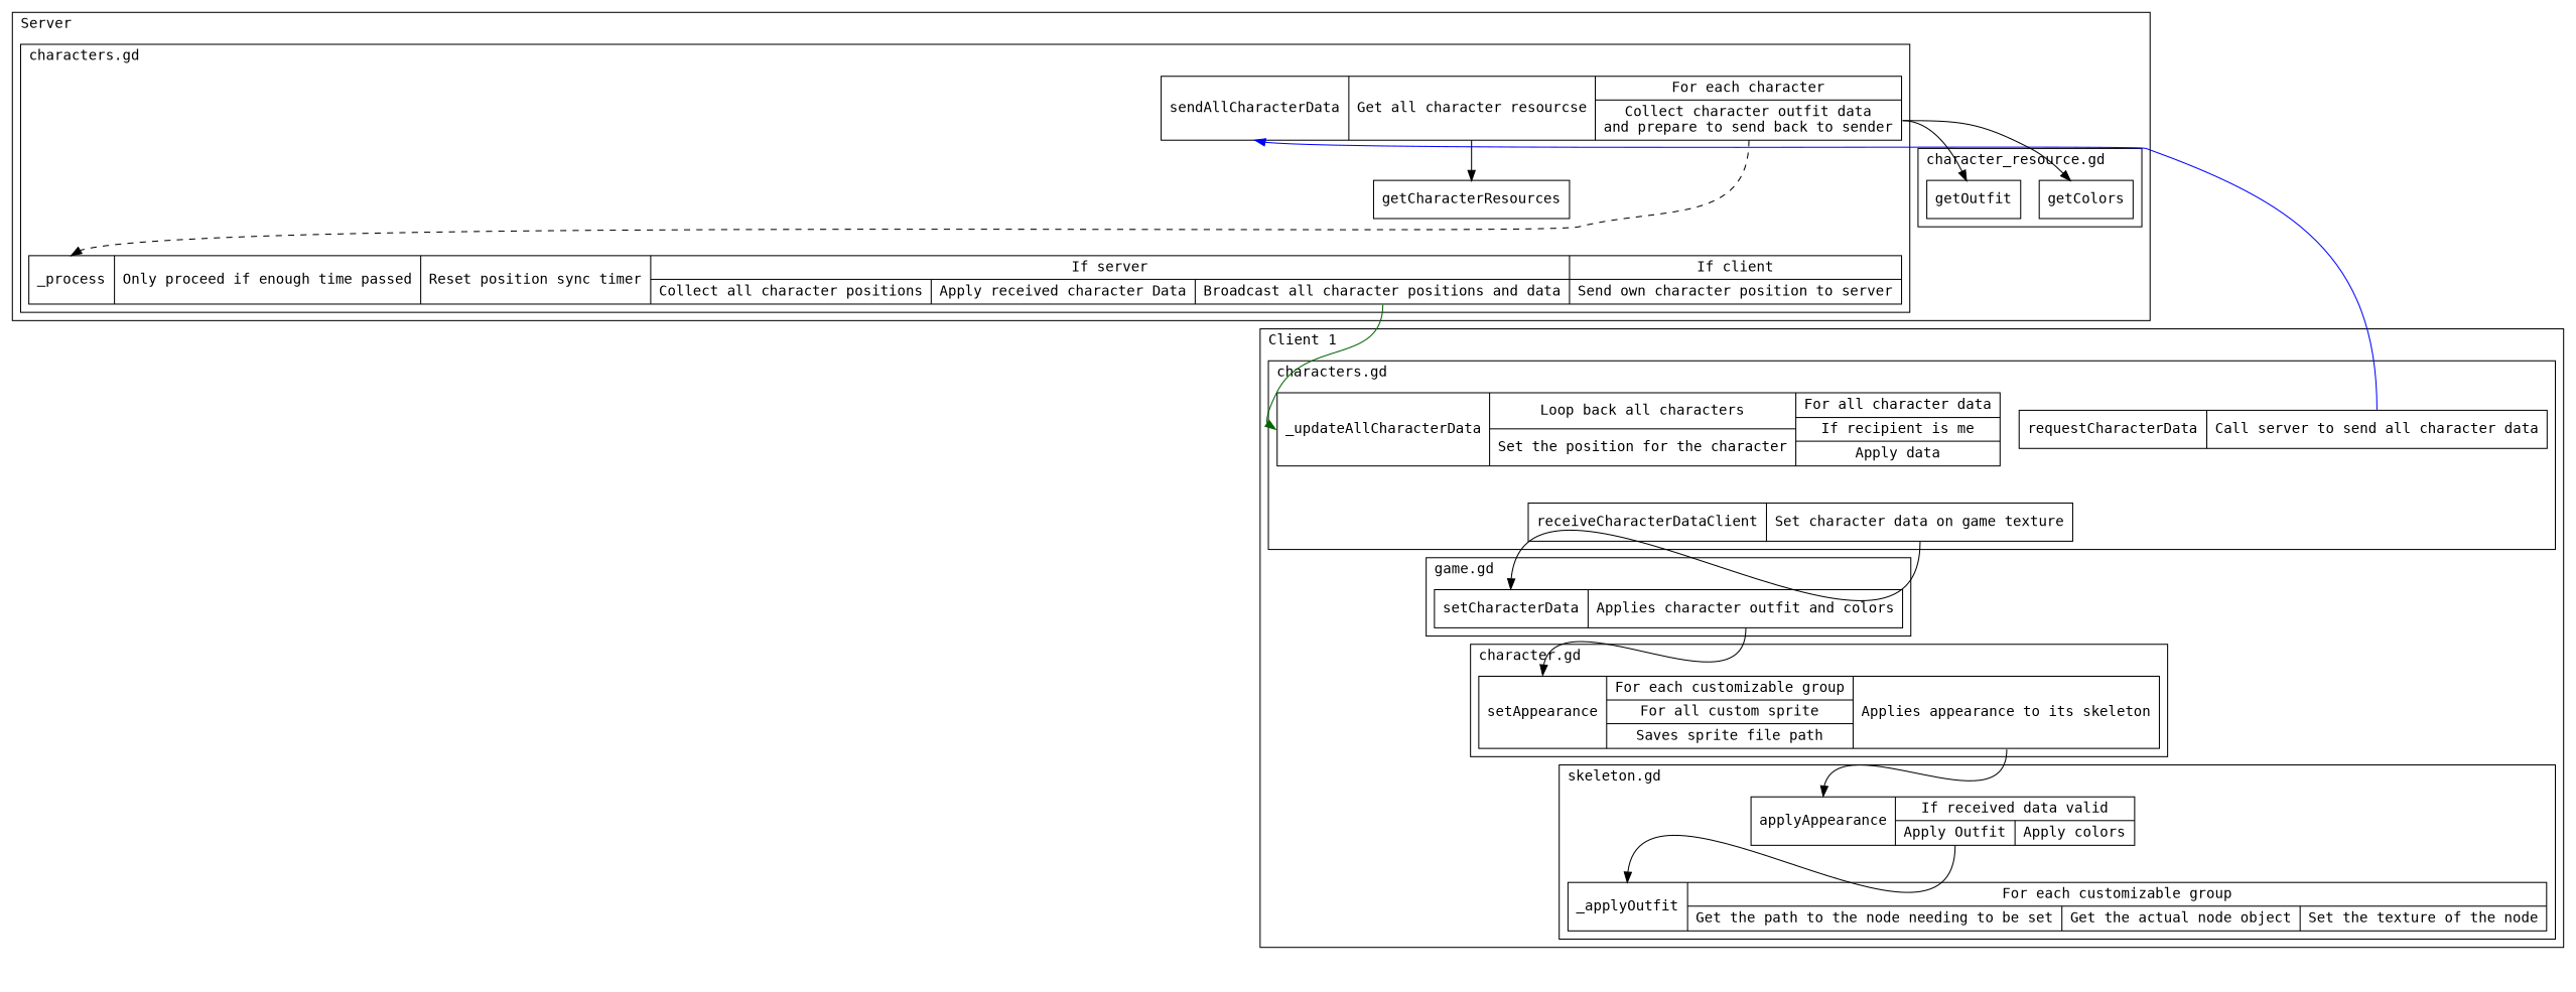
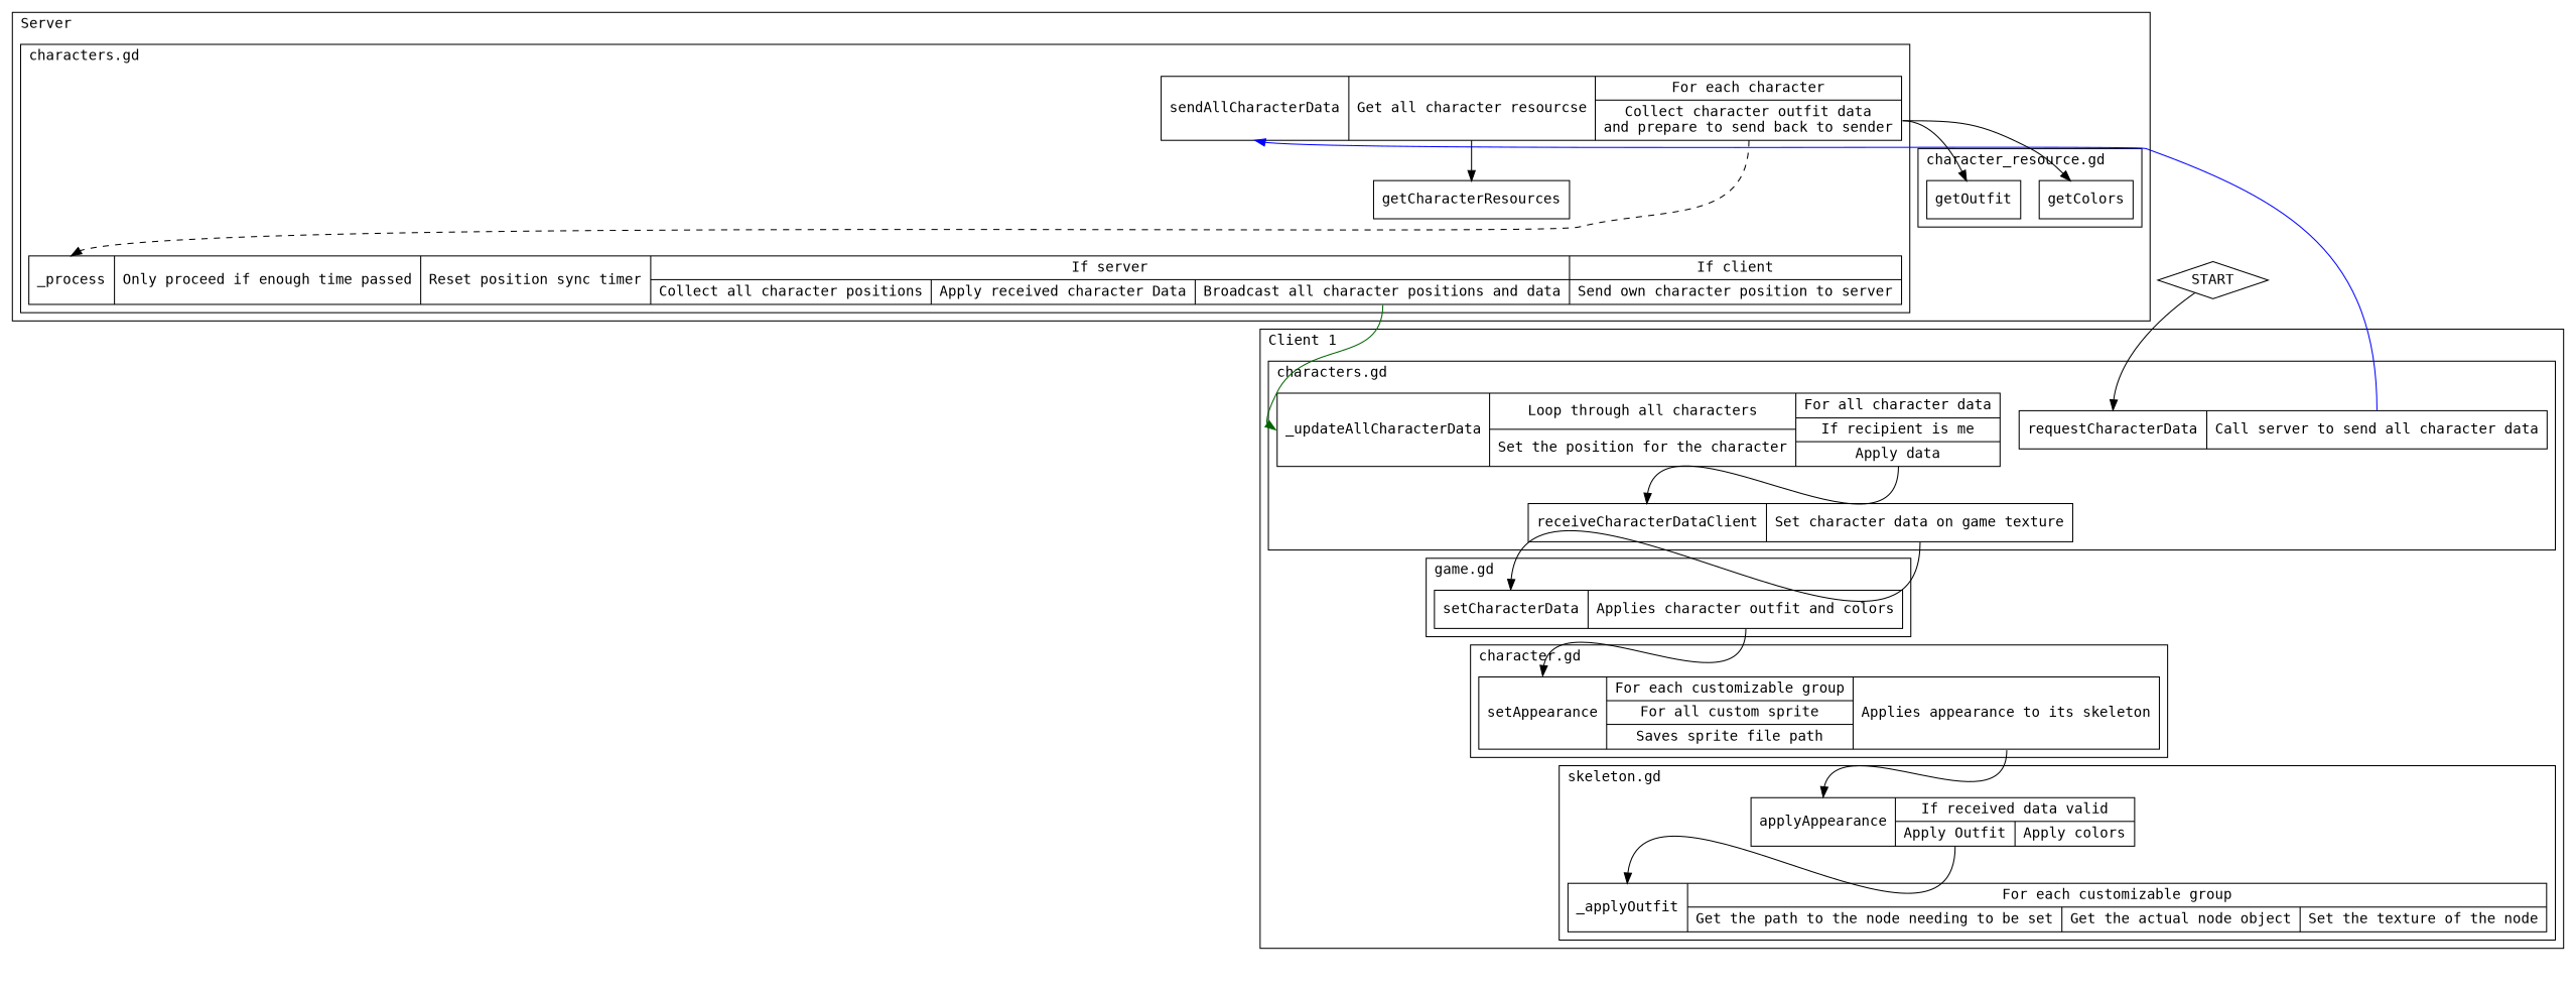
  digraph {
    fontname="DejaVu Sans Mono"
    rankdir=TB
    node [fontname="DejaVu Sans Mono" shape=record]
    edge [fontname="DejaVu Sans Mono" headport=begin tailport=f0]
    n1 [label="<begin>setCharacterData | {<f0> Applies character outfit and colors }"]
    n2 [label="<begin>applyAppearance | {<f0> If received data valid  |  { <f1> Apply Outfit  | <f2> Apply colors  } }"]
    n3 [label="<begin>_applyOutfit | {<f0> For each customizable group  |  { <f1> Get the path to the node needing to be set  | <f2> Get the actual node object  | <f3> Set the texture of the node  } }"]
    n4 [label="<begin>setAppearance | {<f0> For each customizable group  |  { {<f1> For all custom sprite  |  { <f2> Saves sprite file path  } } } } | <f3> Applies appearance to its skeleton "]
    n5 [label="<begin>requestCharacterData | <f0> Call server to send all character data "]
-   n6 [label="<begin>_updateAllCharacterData | {<f0> Loop back all characters  |  { <f1> Set the position for the character  } } | {<f2> For all character data  |  { {<f3> If recipient is me  |  { <f4> Apply data  } } } }"]
+   n6 [label="<begin>_updateAllCharacterData | {<f0> Loop through all characters  |  { <f1> Set the position for the character  } } | {<f2> For all character data  |  { {<f3> If recipient is me  |  { <f4> Apply data  } } } }"]
    n7 [label="<begin>receiveCharacterDataClient | <f0> Set character data on game texture "]
    n8 [label="<begin>getCharacterResources"]
    n9 [label="<begin>_process | {<f0> Only proceed if enough time passed } | <f1> Reset position sync timer  | {<f2> If server  |  { <f3> Collect all character positions  | {<f4> Apply received character Data } | <f5> Broadcast all character positions and data  } } | {<f6> If client  |  { <f7> Send own character position to server  } }"]
    n10 [label="<begin>sendAllCharacterData | <f0> Get all character resourcse  | {<f1> For each character  |  { <f2> Collect character outfit data\nand prepare to send back to sender  } }"]
    n11 [label="<begin>getOutfit"]
    n12 [label="<begin>getColors"]
+   START [shape=diamond]
    subgraph cluster_1 {
      label="Client 1"
      labeljust=l
      subgraph cluster_2 {
        label="game.gd"
        labeljust=l
        n1
      }
      subgraph cluster_3 {
        label="skeleton.gd"
        labeljust=l
        n2
        n3
      }
      subgraph cluster_4 {
        label="character.gd"
        labeljust=l
        n4
      }
      subgraph cluster_5 {
        label="characters.gd"
        labeljust=l
        n5
        n6
        n7
      }
    }
    subgraph cluster_6 {
      label=Server
      labeljust=l
      subgraph cluster_7 {
        label="characters.gd"
        labeljust=l
        n8
        n9
        n10
      }
      subgraph cluster_8 {
        label="character_resource.gd"
        labeljust=l
        n11
        n12
      }
    }
    subgraph cluster_9 {
      label="Client 2"
      labeljust=l
    }
    n1 -> n4
    n2 -> n3 [tailport=f1]
    n4 -> n2 [tailport=f3]
    n5 -> n10 [color=blue]
+   n6 -> n7 [tailport=f4]
    n7 -> n1
    n9 -> n6 [color=darkgreen tailport=f5]
    n10 -> n8
    n10 -> n9 [minlen=2 style=dashed tailport=f2]
    n10 -> n11 [tailport=f2]
    n10 -> n12 [tailport=f2]
+   START -> n5
  }
